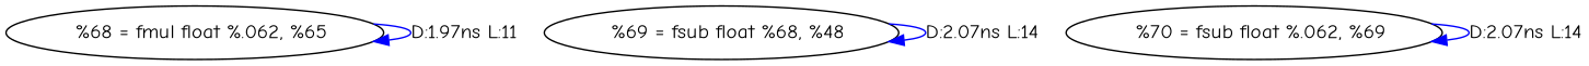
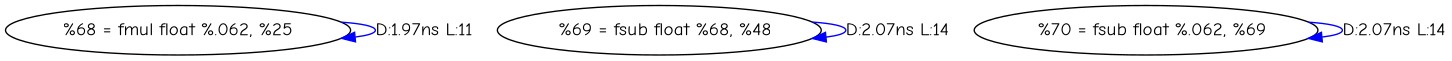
  digraph {
    fontname="Comic Neue"
    node [fontname="Comic Neue"]
    edge [color=blue fontname="Comic Neue"]
-   n1 [label="  %68 = fmul float %.062, %65"]
+   n1 [label="%68 = fmul float %.062, %25"]
    n2 [label="  %69 = fsub float %68, %48"]
    n3 [label="  %70 = fsub float %.062, %69"]
    n1 -> n1 [label="D:1.97ns L:11"]
    n2 -> n2 [label="D:2.07ns L:14"]
    n3 -> n3 [label="D:2.07ns L:14"]
  }
